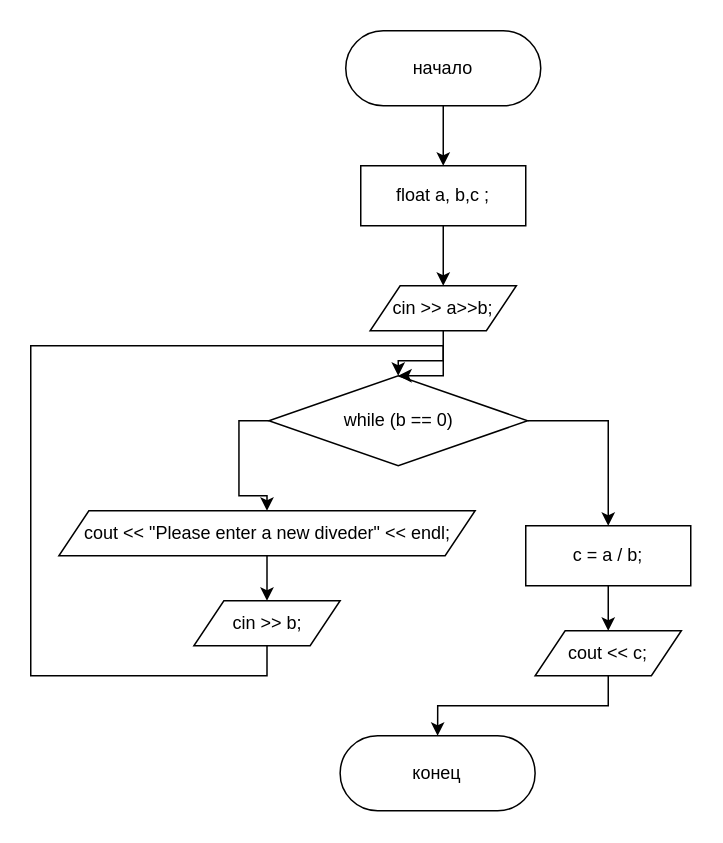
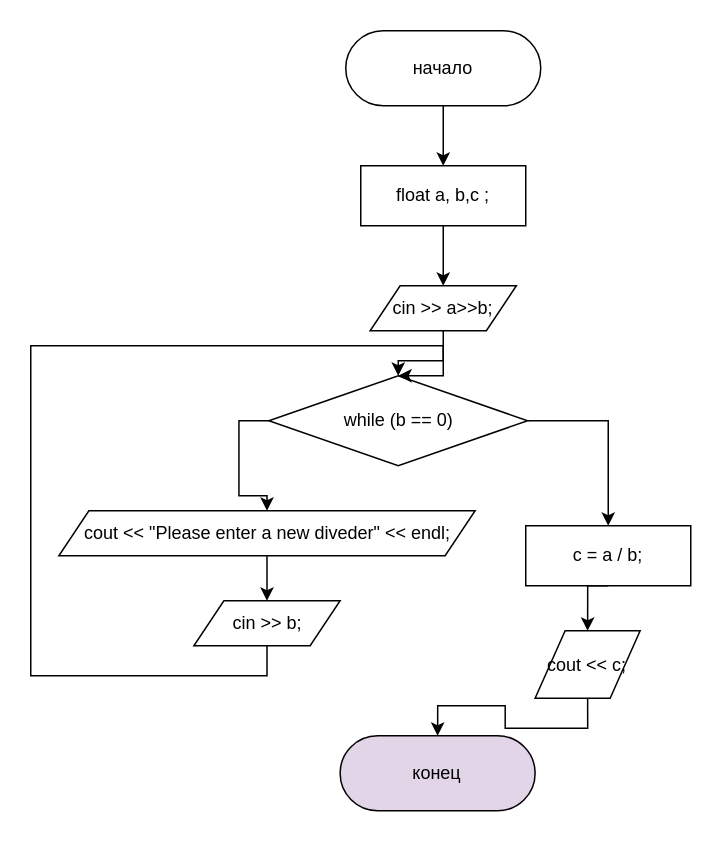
  <mxCell id="0" />
  <mxCell id="1" parent="0" />
  <mxCell id="2" style="edgeStyle=orthogonalEdgeStyle;rounded=0;orthogonalLoop=1;jettySize=auto;html=1;exitX=0.5;exitY=1;exitDx=0;exitDy=0;entryX=0.5;entryY=0;entryDx=0;entryDy=0;" edge="1" parent="1" source="3" target="5"><mxGeometry relative="1" as="geometry" /></mxCell>
  <mxCell id="3" value="начало" style="rounded=1;whiteSpace=wrap;html=1;arcSize=50;" vertex="1" parent="1"><mxGeometry x="230" y="20" width="130" height="50" as="geometry" /></mxCell>
  <mxCell id="4" style="edgeStyle=orthogonalEdgeStyle;rounded=0;orthogonalLoop=1;jettySize=auto;html=1;exitX=0.5;exitY=1;exitDx=0;exitDy=0;entryX=0.5;entryY=0;entryDx=0;entryDy=0;" edge="1" parent="1" source="5" target="7"><mxGeometry relative="1" as="geometry" /></mxCell>
  <mxCell id="5" value="float a, b,c ;" style="rounded=0;whiteSpace=wrap;html=1;" vertex="1" parent="1"><mxGeometry x="240" y="110" width="110" height="40" as="geometry" /></mxCell>
  <mxCell id="6" style="edgeStyle=orthogonalEdgeStyle;rounded=0;orthogonalLoop=1;jettySize=auto;html=1;exitX=0.5;exitY=1;exitDx=0;exitDy=0;entryX=0.5;entryY=0;entryDx=0;entryDy=0;" edge="1" parent="1" source="7" target="11"><mxGeometry relative="1" as="geometry" /></mxCell>
  <mxCell id="7" value="cin &amp;gt;&amp;gt; a&amp;gt;&amp;gt;b;" style="shape=parallelogram;perimeter=parallelogramPerimeter;whiteSpace=wrap;html=1;fixedSize=1;rounded=1;arcSize=0;" vertex="1" parent="1"><mxGeometry x="246.25" y="190" width="97.5" height="30" as="geometry" /></mxCell>
- <mxCell id="8" value="конец" style="rounded=1;whiteSpace=wrap;html=1;arcSize=50;" vertex="1" parent="1"><mxGeometry x="226.25" y="490" width="130" height="50" as="geometry" /></mxCell>
+ <mxCell id="8" value="конец" style="rounded=1;whiteSpace=wrap;html=1;arcSize=50;fillColor=#e1d5e7;" vertex="1" parent="1"><mxGeometry x="226.25" y="490" width="130" height="50" as="geometry" /></mxCell>
  <mxCell id="9" style="edgeStyle=orthogonalEdgeStyle;rounded=0;orthogonalLoop=1;jettySize=auto;html=1;exitX=0;exitY=0.5;exitDx=0;exitDy=0;entryX=0.5;entryY=0;entryDx=0;entryDy=0;" edge="1" parent="1" source="11" target="15"><mxGeometry relative="1" as="geometry" /></mxCell>
  <mxCell id="10" style="edgeStyle=orthogonalEdgeStyle;rounded=0;orthogonalLoop=1;jettySize=auto;html=1;exitX=1;exitY=0.5;exitDx=0;exitDy=0;entryX=0.5;entryY=0;entryDx=0;entryDy=0;" edge="1" parent="1" source="11" target="19"><mxGeometry relative="1" as="geometry" /></mxCell>
  <mxCell id="11" value="while (b == 0)" style="rhombus;whiteSpace=wrap;html=1;rounded=1;arcSize=0;" vertex="1" parent="1"><mxGeometry x="178.75" y="250" width="172.5" height="60" as="geometry" /></mxCell>
  <mxCell id="12" style="edgeStyle=orthogonalEdgeStyle;rounded=0;orthogonalLoop=1;jettySize=auto;html=1;exitX=0.5;exitY=1;exitDx=0;exitDy=0;entryX=0.5;entryY=0;entryDx=0;entryDy=0;" edge="1" parent="1" source="13" target="8"><mxGeometry relative="1" as="geometry" /></mxCell>
- <mxCell id="13" value="cout &amp;lt;&amp;lt; c;" style="shape=parallelogram;perimeter=parallelogramPerimeter;whiteSpace=wrap;html=1;fixedSize=1;rounded=1;arcSize=0;" vertex="1" parent="1"><mxGeometry x="356.25" y="420" width="97.5" height="30" as="geometry" /></mxCell>
+ <mxCell id="13" value="cout &amp;lt;&amp;lt; c;" style="shape=parallelogram;perimeter=parallelogramPerimeter;whiteSpace=wrap;html=1;fixedSize=1;rounded=1;arcSize=0;" vertex="1" parent="1"><mxGeometry x="356.25" y="420" width="70" height="45" as="geometry" /></mxCell>
  <mxCell id="14" style="edgeStyle=orthogonalEdgeStyle;rounded=0;orthogonalLoop=1;jettySize=auto;html=1;exitX=0.5;exitY=1;exitDx=0;exitDy=0;entryX=0.5;entryY=0;entryDx=0;entryDy=0;" edge="1" parent="1" source="15" target="17"><mxGeometry relative="1" as="geometry" /></mxCell>
  <mxCell id="15" value="cout &amp;lt;&amp;lt; &quot;Please enter a new diveder&quot; &amp;lt;&amp;lt; endl;" style="shape=parallelogram;perimeter=parallelogramPerimeter;whiteSpace=wrap;html=1;fixedSize=1;rounded=1;arcSize=0;" vertex="1" parent="1"><mxGeometry x="38.75" y="340" width="277.5" height="30" as="geometry" /></mxCell>
  <mxCell id="16" style="edgeStyle=orthogonalEdgeStyle;rounded=0;orthogonalLoop=1;jettySize=auto;html=1;exitX=0.5;exitY=1;exitDx=0;exitDy=0;entryX=0.5;entryY=0;entryDx=0;entryDy=0;" edge="1" parent="1" source="17" target="11"><mxGeometry relative="1" as="geometry"><Array as="points"><mxPoint x="178" y="450" /><mxPoint x="20" y="450" /><mxPoint x="20" y="230" /><mxPoint x="295" y="230" /></Array></mxGeometry></mxCell>
  <mxCell id="17" value="cin &amp;gt;&amp;gt; b;" style="shape=parallelogram;perimeter=parallelogramPerimeter;whiteSpace=wrap;html=1;fixedSize=1;rounded=1;arcSize=0;" vertex="1" parent="1"><mxGeometry x="128.75" y="400" width="97.5" height="30" as="geometry" /></mxCell>
  <mxCell id="18" style="edgeStyle=orthogonalEdgeStyle;rounded=0;orthogonalLoop=1;jettySize=auto;html=1;exitX=0.5;exitY=1;exitDx=0;exitDy=0;entryX=0.5;entryY=0;entryDx=0;entryDy=0;" edge="1" parent="1" source="19" target="13"><mxGeometry relative="1" as="geometry" /></mxCell>
  <mxCell id="19" value="c = a / b;" style="rounded=0;whiteSpace=wrap;html=1;" vertex="1" parent="1"><mxGeometry x="350" y="350" width="110" height="40" as="geometry" /></mxCell>
